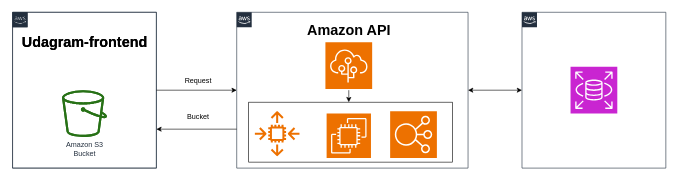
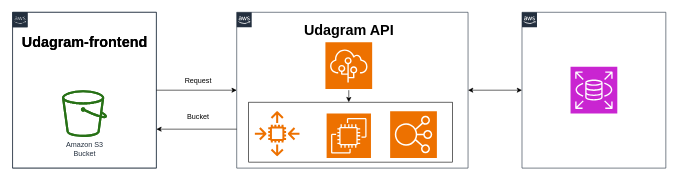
  <mxCell id="0" />
  <mxCell id="1" parent="0" />
  <mxCell id="2" value="" style="points=[[0,0],[0.25,0],[0.5,0],[0.75,0],[1,0],[1,0.25],[1,0.5],[1,0.75],[1,1],[0.75,1],[0.5,1],[0.25,1],[0,1],[0,0.75],[0,0.5],[0,0.25]];outlineConnect=0;gradientColor=none;html=1;whiteSpace=wrap;fontSize=12;fontStyle=0;shape=mxgraph.aws4.group;grIcon=mxgraph.aws4.group_aws_cloud_alt;strokeColor=#232F3E;fillColor=none;verticalAlign=top;align=left;spacingLeft=30;fontColor=#232F3E;dashed=0;labelBackgroundColor=#ffffff;container=1;pointerEvents=0;collapsible=0;recursiveResize=0;" parent="1" vertex="1"><mxGeometry x="20" y="20" width="240" height="260" as="geometry" /></mxCell>
  <mxCell id="3" value="Amazon S3&lt;br&gt;Bucket&lt;br&gt;" style="outlineConnect=0;fontColor=#232F3E;gradientColor=none;fillColor=#277116;strokeColor=none;dashed=0;verticalLabelPosition=bottom;verticalAlign=top;align=center;html=1;fontSize=12;fontStyle=0;aspect=fixed;pointerEvents=1;shape=mxgraph.aws4.bucket;labelBackgroundColor=#ffffff;" parent="2" vertex="1"><mxGeometry x="82.5" y="130" width="75" height="78" as="geometry" /></mxCell>
  <mxCell id="4" value="Udagram-frontend" style="text;strokeColor=none;fillColor=none;html=1;fontSize=24;fontStyle=1;verticalAlign=middle;align=center;" parent="2" vertex="1"><mxGeometry x="30" y="30" width="180" height="40" as="geometry" /></mxCell>
  <mxCell id="5" value="" style="points=[[0,0],[0.25,0],[0.5,0],[0.75,0],[1,0],[1,0.25],[1,0.5],[1,0.75],[1,1],[0.75,1],[0.5,1],[0.25,1],[0,1],[0,0.75],[0,0.5],[0,0.25]];outlineConnect=0;gradientColor=none;html=1;whiteSpace=wrap;fontSize=12;fontStyle=0;shape=mxgraph.aws4.group;grIcon=mxgraph.aws4.group_aws_cloud_alt;strokeColor=#232F3E;fillColor=none;verticalAlign=top;align=left;spacingLeft=30;fontColor=#232F3E;dashed=0;labelBackgroundColor=#ffffff;container=1;pointerEvents=0;collapsible=0;recursiveResize=0;" parent="1" vertex="1"><mxGeometry x="394" y="20" width="386" height="260" as="geometry" /></mxCell>
  <mxCell id="6" value="" style="sketch=0;outlineConnect=0;fontColor=#232F3E;gradientColor=none;fillColor=#ED7100;strokeColor=none;dashed=0;verticalLabelPosition=bottom;verticalAlign=top;align=center;html=1;fontSize=12;fontStyle=0;aspect=fixed;pointerEvents=1;shape=mxgraph.aws4.auto_scaling2;" parent="5" vertex="1"><mxGeometry x="30" y="165" width="75" height="75" as="geometry" /></mxCell>
  <mxCell id="7" value="" style="sketch=0;points=[[0,0,0],[0.25,0,0],[0.5,0,0],[0.75,0,0],[1,0,0],[0,1,0],[0.25,1,0],[0.5,1,0],[0.75,1,0],[1,1,0],[0,0.25,0],[0,0.5,0],[0,0.75,0],[1,0.25,0],[1,0.5,0],[1,0.75,0]];outlineConnect=0;fontColor=#232F3E;fillColor=#ED7100;strokeColor=#ffffff;dashed=0;verticalLabelPosition=bottom;verticalAlign=top;align=center;html=1;fontSize=12;fontStyle=0;aspect=fixed;shape=mxgraph.aws4.resourceIcon;resIcon=mxgraph.aws4.ec2;" parent="5" vertex="1"><mxGeometry x="150" y="169" width="74" height="74" as="geometry" /></mxCell>
  <mxCell id="8" value="" style="sketch=0;points=[[0,0,0],[0.25,0,0],[0.5,0,0],[0.75,0,0],[1,0,0],[0,1,0],[0.25,1,0],[0.5,1,0],[0.75,1,0],[1,1,0],[0,0.25,0],[0,0.5,0],[0,0.75,0],[1,0.25,0],[1,0.5,0],[1,0.75,0]];outlineConnect=0;fontColor=#232F3E;fillColor=#ED7100;strokeColor=#ffffff;dashed=0;verticalLabelPosition=bottom;verticalAlign=top;align=center;html=1;fontSize=12;fontStyle=0;aspect=fixed;shape=mxgraph.aws4.resourceIcon;resIcon=mxgraph.aws4.elastic_beanstalk;" parent="5" vertex="1"><mxGeometry x="148" y="50" width="78" height="78" as="geometry" /></mxCell>
  <mxCell id="9" value="" style="sketch=0;points=[[0,0,0],[0.25,0,0],[0.5,0,0],[0.75,0,0],[1,0,0],[0,1,0],[0.25,1,0],[0.5,1,0],[0.75,1,0],[1,1,0],[0,0.25,0],[0,0.5,0],[0,0.75,0],[1,0.25,0],[1,0.5,0],[1,0.75,0]];outlineConnect=0;fontColor=#232F3E;fillColor=#ED7100;strokeColor=#ffffff;dashed=0;verticalLabelPosition=bottom;verticalAlign=top;align=center;html=1;fontSize=12;fontStyle=0;aspect=fixed;shape=mxgraph.aws4.resourceIcon;resIcon=mxgraph.aws4.elastic_load_balancing;" parent="5" vertex="1"><mxGeometry x="256" y="165" width="78" height="78" as="geometry" /></mxCell>
  <mxCell id="10" value="" style="rounded=0;whiteSpace=wrap;html=1;fillColor=none;" parent="5" vertex="1"><mxGeometry x="20" y="150" width="340" height="100" as="geometry" /></mxCell>
  <mxCell id="11" value="" style="endArrow=classic;html=1;rounded=0;" parent="5" edge="1"><mxGeometry width="50" height="50" relative="1" as="geometry"><mxPoint x="187" y="130" as="sourcePoint" /><mxPoint x="187" y="150" as="targetPoint" /></mxGeometry></mxCell>
- <mxCell id="12" value="Amazon API" style="text;strokeColor=none;fillColor=none;html=1;fontSize=24;fontStyle=1;verticalAlign=middle;align=center;" parent="5" vertex="1"><mxGeometry x="77" y="10" width="220" height="40" as="geometry" /></mxCell>
+ <mxCell id="12" value="Udagram API" style="text;strokeColor=none;fillColor=none;html=1;fontSize=24;fontStyle=1;verticalAlign=middle;align=center;" parent="5" vertex="1"><mxGeometry x="77" y="10" width="220" height="40" as="geometry" /></mxCell>
  <mxCell id="13" value="" style="points=[[0,0],[0.25,0],[0.5,0],[0.75,0],[1,0],[1,0.25],[1,0.5],[1,0.75],[1,1],[0.75,1],[0.5,1],[0.25,1],[0,1],[0,0.75],[0,0.5],[0,0.25]];outlineConnect=0;gradientColor=none;html=1;whiteSpace=wrap;fontSize=12;fontStyle=0;shape=mxgraph.aws4.group;grIcon=mxgraph.aws4.group_aws_cloud_alt;strokeColor=#232F3E;fillColor=none;verticalAlign=top;align=left;spacingLeft=30;fontColor=#232F3E;dashed=0;labelBackgroundColor=#ffffff;container=1;pointerEvents=0;collapsible=0;recursiveResize=0;" parent="1" vertex="1"><mxGeometry x="20" y="20" width="240" height="260" as="geometry" /></mxCell>
  <mxCell id="14" value="Amazon S3&lt;br&gt;Bucket&lt;br&gt;" style="outlineConnect=0;fontColor=#232F3E;gradientColor=none;fillColor=#277116;strokeColor=none;dashed=0;verticalLabelPosition=bottom;verticalAlign=top;align=center;html=1;fontSize=12;fontStyle=0;aspect=fixed;pointerEvents=1;shape=mxgraph.aws4.bucket;labelBackgroundColor=#ffffff;" parent="13" vertex="1"><mxGeometry x="82.5" y="130" width="75" height="78" as="geometry" /></mxCell>
  <mxCell id="15" value="Udagram-frontend" style="text;strokeColor=none;fillColor=none;html=1;fontSize=24;fontStyle=1;verticalAlign=middle;align=center;" parent="13" vertex="1"><mxGeometry x="30" y="30" width="180" height="40" as="geometry" /></mxCell>
  <mxCell id="16" value="" style="points=[[0,0],[0.25,0],[0.5,0],[0.75,0],[1,0],[1,0.25],[1,0.5],[1,0.75],[1,1],[0.75,1],[0.5,1],[0.25,1],[0,1],[0,0.75],[0,0.5],[0,0.25]];outlineConnect=0;gradientColor=none;html=1;whiteSpace=wrap;fontSize=12;fontStyle=0;shape=mxgraph.aws4.group;grIcon=mxgraph.aws4.group_aws_cloud_alt;strokeColor=#232F3E;fillColor=none;verticalAlign=top;align=left;spacingLeft=30;fontColor=#232F3E;dashed=0;labelBackgroundColor=#ffffff;container=1;pointerEvents=0;collapsible=0;recursiveResize=0;" parent="1" vertex="1"><mxGeometry x="870" y="20" width="240" height="260" as="geometry" /></mxCell>
  <mxCell id="17" value="" style="sketch=0;points=[[0,0,0],[0.25,0,0],[0.5,0,0],[0.75,0,0],[1,0,0],[0,1,0],[0.25,1,0],[0.5,1,0],[0.75,1,0],[1,1,0],[0,0.25,0],[0,0.5,0],[0,0.75,0],[1,0.25,0],[1,0.5,0],[1,0.75,0]];outlineConnect=0;fontColor=#232F3E;fillColor=#C925D1;strokeColor=#ffffff;dashed=0;verticalLabelPosition=bottom;verticalAlign=top;align=center;html=1;fontSize=12;fontStyle=0;aspect=fixed;shape=mxgraph.aws4.resourceIcon;resIcon=mxgraph.aws4.rds;" parent="16" vertex="1"><mxGeometry x="81" y="91" width="78" height="78" as="geometry" /></mxCell>
  <mxCell id="18" value="" style="endArrow=classic;html=1;rounded=0;exitX=1;exitY=0.5;exitDx=0;exitDy=0;" parent="1" source="13" target="5" edge="1"><mxGeometry width="50" height="50" relative="1" as="geometry"><mxPoint x="310" y="140" as="sourcePoint" /><mxPoint x="390" y="140" as="targetPoint" /></mxGeometry></mxCell>
  <mxCell id="19" value="Request" style="text;html=1;strokeColor=none;fillColor=none;align=center;verticalAlign=middle;whiteSpace=wrap;rounded=0;" parent="1" vertex="1"><mxGeometry x="300" y="120" width="60" height="30" as="geometry" /></mxCell>
  <mxCell id="20" value="" style="endArrow=classic;html=1;rounded=0;exitX=0;exitY=0.75;exitDx=0;exitDy=0;entryX=1;entryY=0.75;entryDx=0;entryDy=0;" parent="1" source="5" edge="1" target="13"><mxGeometry width="50" height="50" relative="1" as="geometry"><mxPoint x="390" y="190" as="sourcePoint" /><mxPoint x="310" y="190" as="targetPoint" /></mxGeometry></mxCell>
  <mxCell id="21" value="Bucket" style="text;html=1;strokeColor=none;fillColor=none;align=center;verticalAlign=middle;whiteSpace=wrap;rounded=0;" parent="1" vertex="1"><mxGeometry x="300" y="180" width="60" height="30" as="geometry" /></mxCell>
  <mxCell id="22" value="" style="endArrow=classic;startArrow=classic;html=1;rounded=0;" parent="1" source="5" target="16" edge="1"><mxGeometry width="50" height="50" relative="1" as="geometry"><mxPoint x="740" y="350" as="sourcePoint" /><mxPoint x="790" y="300" as="targetPoint" /></mxGeometry></mxCell>
